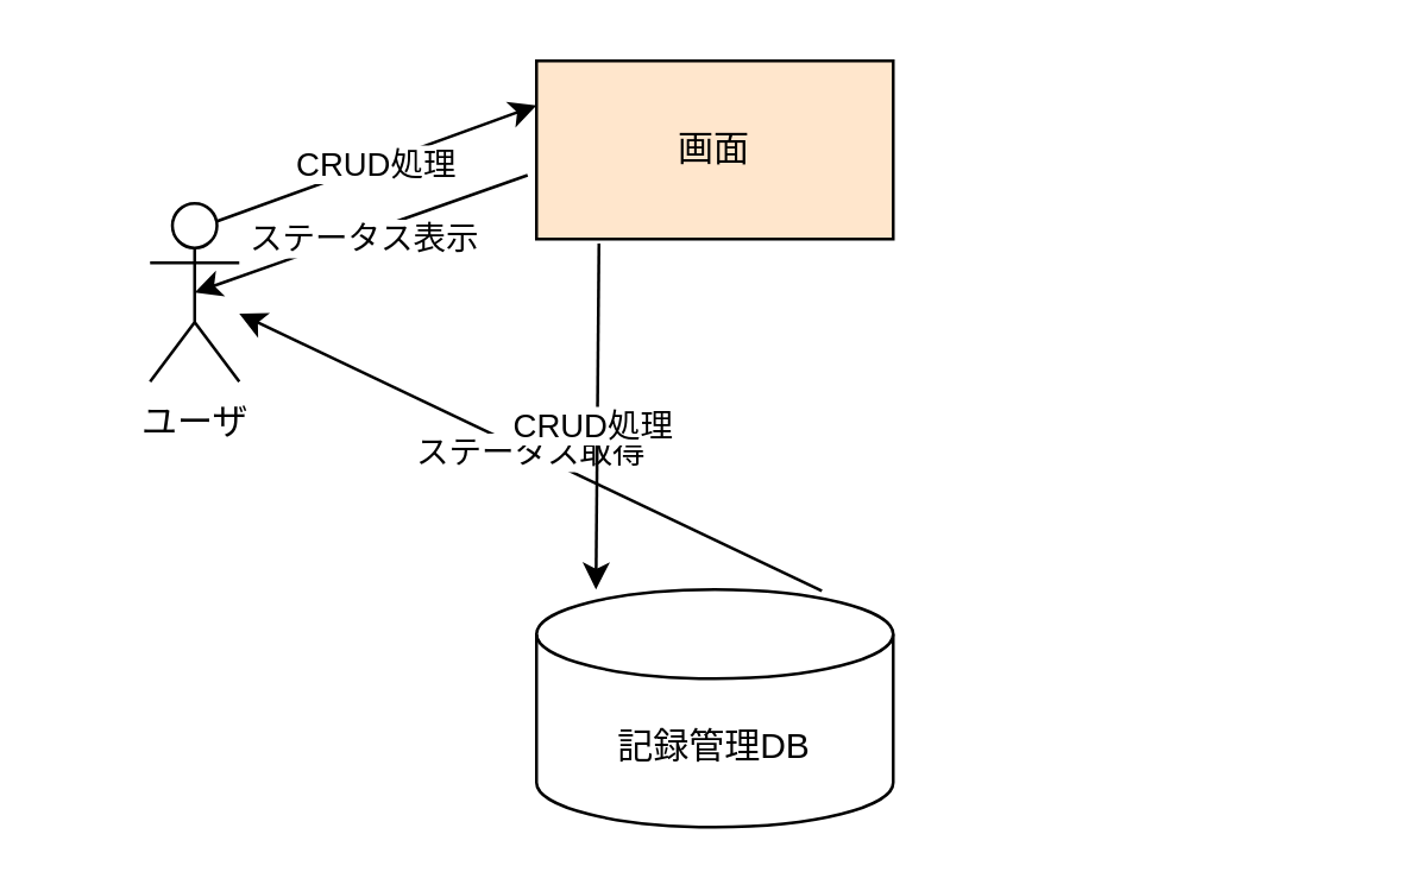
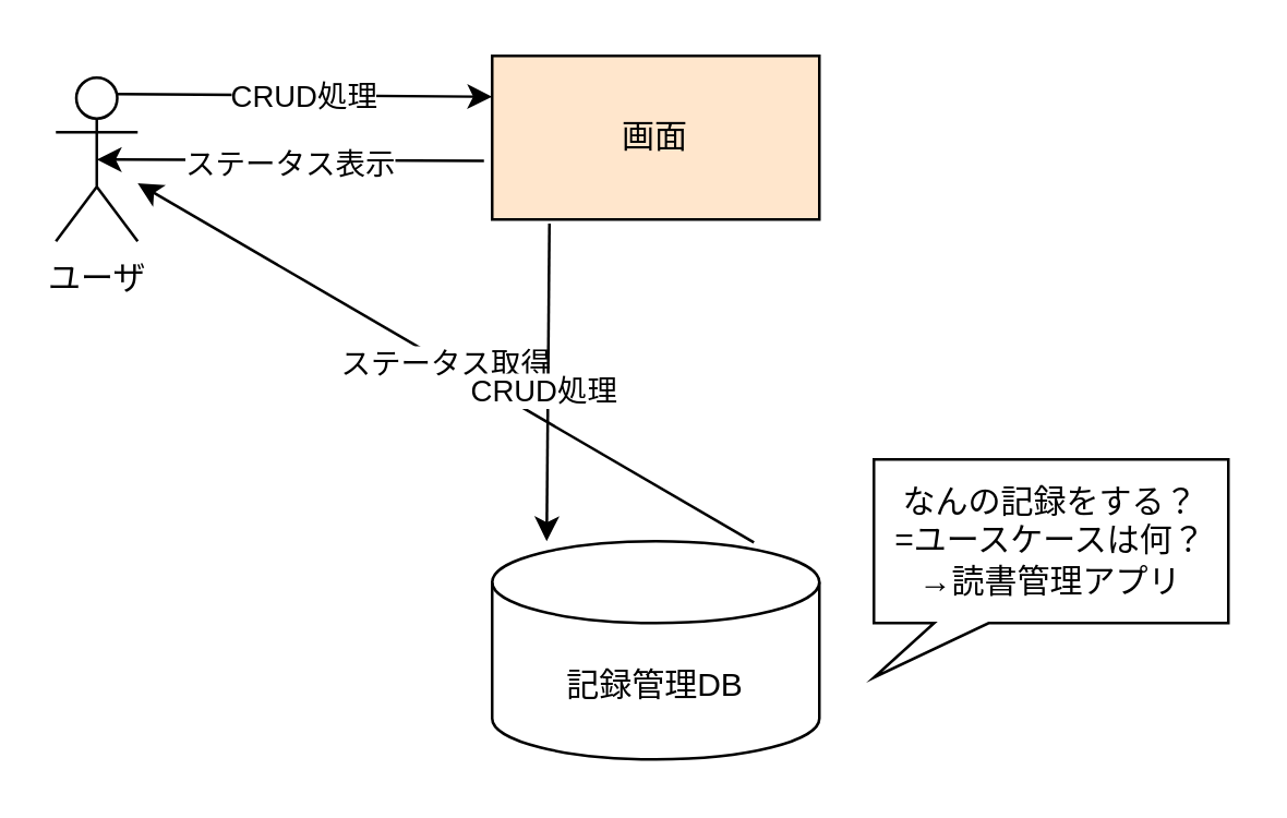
  <mxCell id="0" />
  <mxCell id="1" parent="0" />
  <mxCell id="2" value="CRUD処理" style="edgeStyle=none;html=1;exitX=0.75;exitY=0.1;exitDx=0;exitDy=0;exitPerimeter=0;entryX=0;entryY=0.25;entryDx=0;entryDy=0;" parent="1" source="3" target="10" edge="1"><mxGeometry relative="1" as="geometry" /></mxCell>
- <mxCell id="3" value="ユーザ" style="shape=umlActor;verticalLabelPosition=bottom;verticalAlign=top;html=1;outlineConnect=0;" parent="1" vertex="1"><mxGeometry x="50" y="68" width="30" height="60" as="geometry" /></mxCell>
+ <mxCell id="3" value="ユーザ" style="shape=umlActor;verticalLabelPosition=bottom;verticalAlign=top;html=1;outlineConnect=0;" parent="1" vertex="1"><mxGeometry x="20" y="28" width="30" height="60" as="geometry" /></mxCell>
  <mxCell id="4" value="ステータス取得" style="edgeStyle=none;html=1;exitX=0.8;exitY=0.006;exitDx=0;exitDy=0;exitPerimeter=0;" parent="1" source="5" target="3" edge="1"><mxGeometry relative="1" as="geometry"><mxPoint x="270" y="208" as="sourcePoint" /><mxPoint x="280" y="78" as="targetPoint" /></mxGeometry></mxCell>
  <mxCell id="5" value="記録管理DB" style="shape=cylinder3;whiteSpace=wrap;html=1;boundedLbl=1;backgroundOutline=1;size=15;" parent="1" vertex="1"><mxGeometry x="180" y="198" width="120" height="80" as="geometry" /></mxCell>
  <mxCell id="6" style="edgeStyle=none;html=1;exitX=-0.025;exitY=0.642;exitDx=0;exitDy=0;entryX=0.5;entryY=0.5;entryDx=0;entryDy=0;entryPerimeter=0;exitPerimeter=0;" parent="1" source="10" target="3" edge="1"><mxGeometry relative="1" as="geometry" /></mxCell>
  <mxCell id="7" value="ステータス表示" style="edgeLabel;html=1;align=center;verticalAlign=middle;resizable=0;points=[];" parent="6" vertex="1" connectable="0"><mxGeometry x="-0.0" y="1" relative="1" as="geometry"><mxPoint as="offset" /></mxGeometry></mxCell>
  <mxCell id="8" style="edgeStyle=none;html=1;exitX=0.175;exitY=1.025;exitDx=0;exitDy=0;exitPerimeter=0;" parent="1" source="10" edge="1"><mxGeometry relative="1" as="geometry"><mxPoint x="212" y="78" as="sourcePoint" /><mxPoint x="200" y="198" as="targetPoint" /></mxGeometry></mxCell>
  <mxCell id="9" value="CRUD処理" style="edgeLabel;html=1;align=center;verticalAlign=middle;resizable=0;points=[];" parent="8" vertex="1" connectable="0"><mxGeometry x="0.054" y="-2" relative="1" as="geometry"><mxPoint as="offset" /></mxGeometry></mxCell>
  <mxCell id="10" value="画面" style="rounded=0;whiteSpace=wrap;html=1;fillColor=#ffe6cc;" parent="1" vertex="1"><mxGeometry x="180" y="20" width="120" height="60" as="geometry" /></mxCell>
+ <mxCell id="11" value="なんの記録をする？&lt;br&gt;=ユースケースは何？&lt;br&gt;→読書管理アプリ" style="shape=callout;whiteSpace=wrap;html=1;perimeter=calloutPerimeter;position2=0;size=20;position=0.17;" vertex="1" parent="1"><mxGeometry x="320" y="168" width="130" height="80" as="geometry" /></mxCell>
